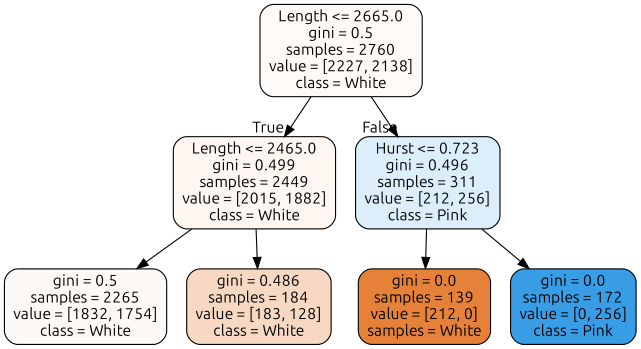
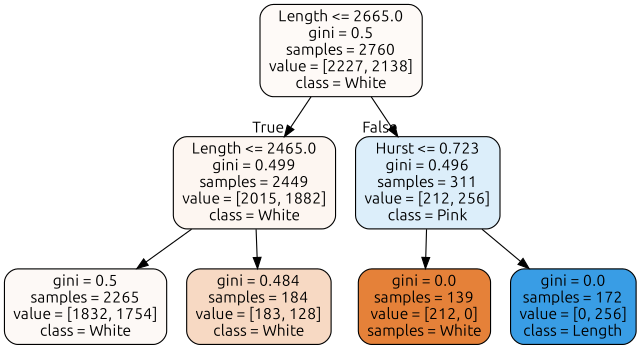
  digraph {
    fontname=Ubuntu
    node [color=black fontname=Ubuntu shape=box style="filled, rounded"]
    edge [fontname=Ubuntu]
    n1 [fillcolor="#e581390a" label="Length <= 2665.0\ngini = 0.5\nsamples = 2760\nvalue = [2227, 2138]\nclass = White"]
    n2 [fillcolor="#e5813911" label="Length <= 2465.0\ngini = 0.499\nsamples = 2449\nvalue = [2015, 1882]\nclass = White"]
    n3 [fillcolor="#399de52c" label="Hurst <= 0.723\ngini = 0.496\nsamples = 311\nvalue = [212, 256]\nclass = Pink"]
    n4 [fillcolor="#e581390b" label="gini = 0.5\nsamples = 2265\nvalue = [1832, 1754]\nclass = White"]
-   n5 [fillcolor="#e581394d" label="gini = 0.486\nsamples = 184\nvalue = [183, 128]\nclass = White"]
+   n5 [fillcolor="#e581394d" label="gini = 0.484\nsamples = 184\nvalue = [183, 128]\nclass = White"]
    n6 [fillcolor="#e58139ff" label="gini = 0.0\nsamples = 139\nvalue = [212, 0]\nsamples = White"]
-   n7 [fillcolor="#399de5ff" label="gini = 0.0\nsamples = 172\nvalue = [0, 256]\nclass = Pink"]
+   n7 [fillcolor="#399de5ff" label="gini = 0.0\nsamples = 172\nvalue = [0, 256]\nclass = Length"]
    n1 -> n2 [headlabel=True labelangle=45 labeldistance=2.5]
    n1 -> n3 [headlabel=False labelangle=-45 labeldistance=2.5]
    n2 -> n4
    n2 -> n5
    n3 -> n6
    n3 -> n7
  }
